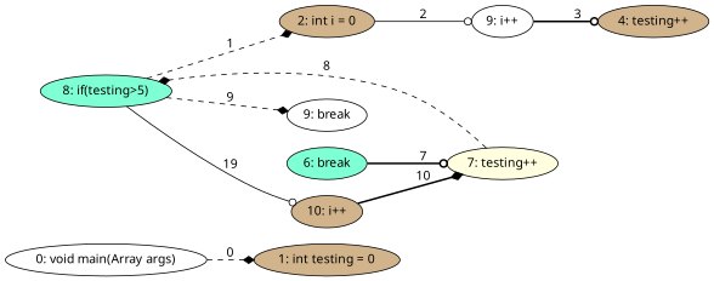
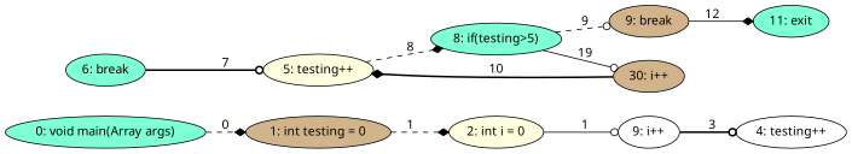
  digraph {
    fontname="Noto Sans"
    rankdir=LR
    node [fillcolor=aquamarine fontname="Noto Sans" style=filled]
    edge [arrowhead=diamond fontname="Noto Sans" style=dashed]
-   n1 [fillcolor=white label="0: void main(Array args)"]
+   n1 [label="0: void main(Array args)"]
    n2 [fillcolor=tan label="1: int testing = 0"]
-   n3 [fillcolor=tan label="2: int i = 0"]
+   n3 [fillcolor=lightyellow label="2: int i = 0"]
    n4 [fillcolor=white label="9: i++"]
-   n5 [fillcolor=tan label="4: testing++"]
+   n5 [fillcolor=white label="4: testing++"]
    n6 [label="6: break"]
-   n7 [fillcolor=lightyellow label="7: testing++"]
+   n7 [fillcolor=lightyellow label="5: testing++"]
    n8 [label="8: if(testing>5)"]
-   n9 [fillcolor=white label="9: break"]
-   n10 [fillcolor=tan label="10: i++"]
+   n9 [fillcolor=tan label="9: break"]
+   n10 [fillcolor=tan label="30: i++"]
+   n11 [label="11: exit"]
    n1 -> n2 [label=0]
-   n8 -> n3 [label=1]
-   n3 -> n4 [arrowhead=odot label=2 style=solid]
+   n2 -> n3 [label=1]
+   n3 -> n4 [arrowhead=odot label=1 style=solid]
    n4 -> n5 [arrowhead=odot label=3 style=bold]
    n6 -> n7 [arrowhead=odot label=7 style=bold]
    n7 -> n8 [label=8]
-   n8 -> n9 [label=9]
+   n8 -> n9 [arrowhead=odot label=9]
    n8 -> n10 [arrowhead=odot label=19 style=solid]
+   n9 -> n11 [label=12 style=solid]
    n10 -> n7 [label=10 style=bold]
  }
